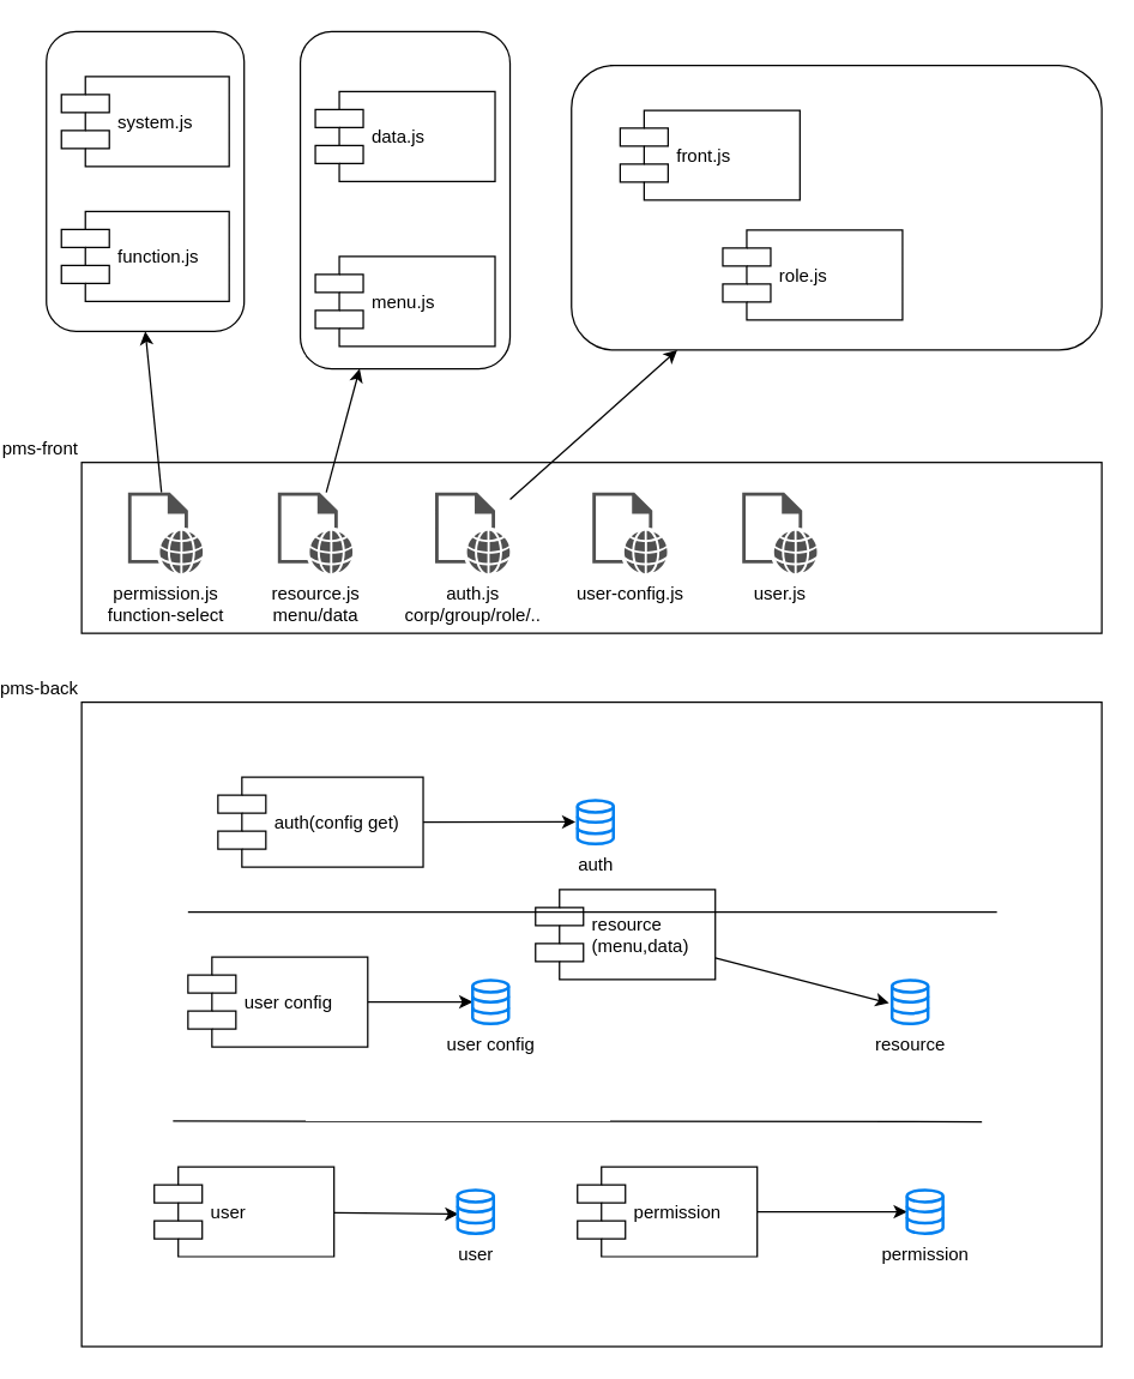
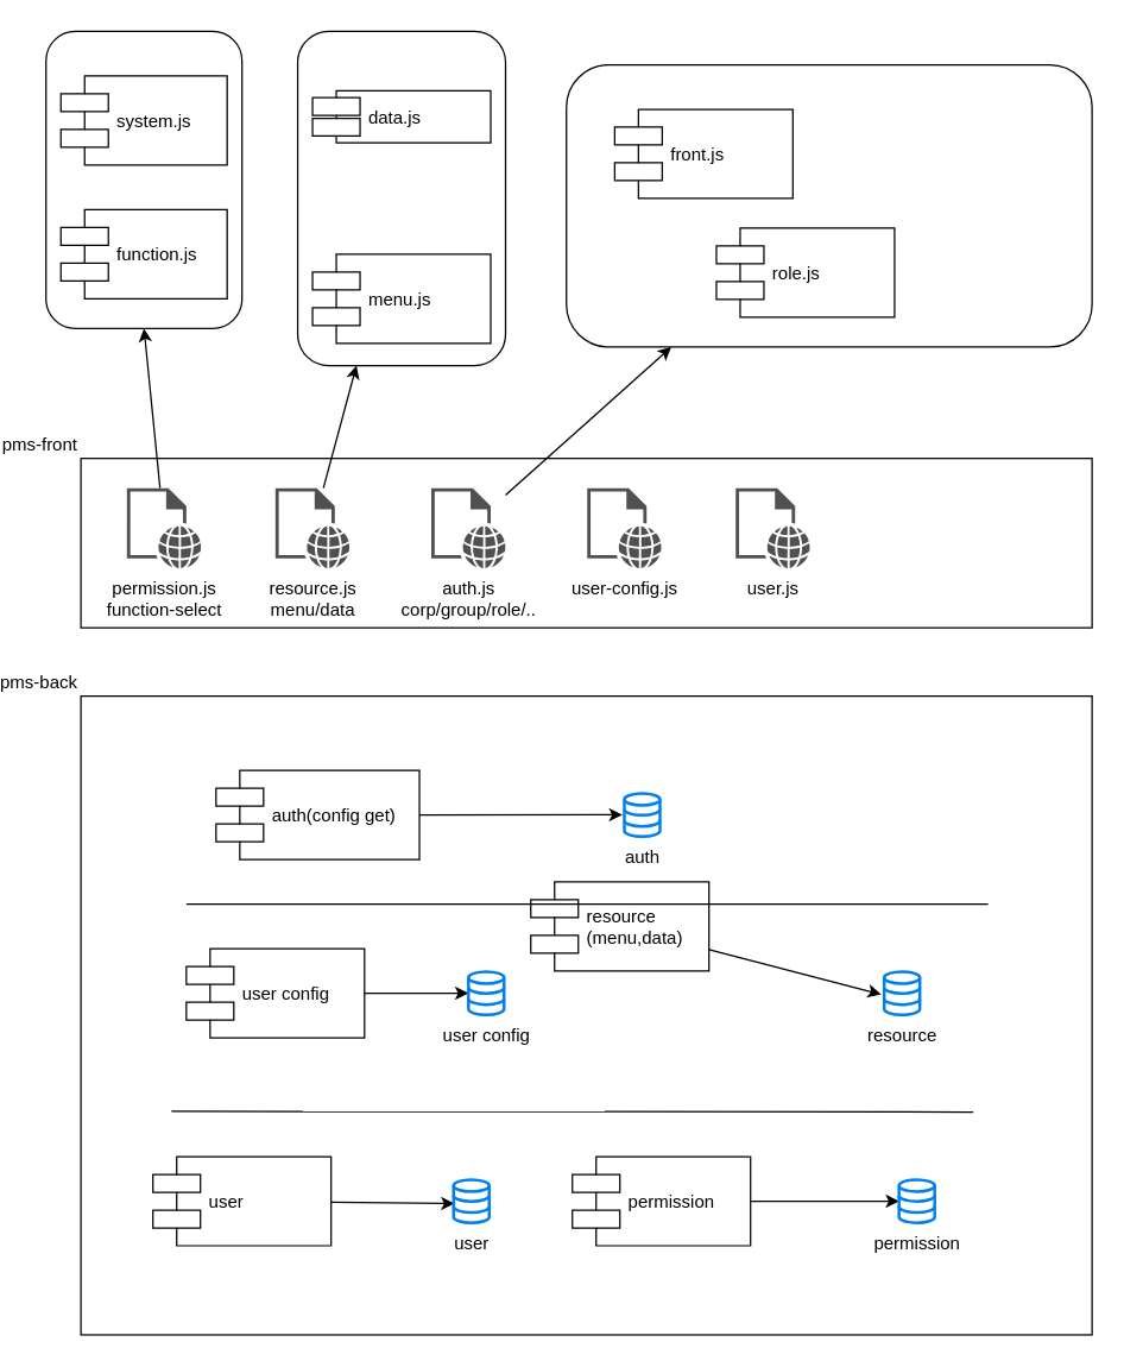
  <mxCell id="0" />
  <mxCell id="1" parent="0" />
  <mxCell id="2" value="pms-back" style="rounded=0;whiteSpace=wrap;html=1;verticalAlign=bottom;labelPosition=left;verticalLabelPosition=top;align=right;" parent="1" vertex="1"><mxGeometry x="44" y="468" width="681" height="430" as="geometry" /></mxCell>
  <mxCell id="3" style="edgeStyle=none;rounded=0;orthogonalLoop=1;jettySize=auto;html=1;entryX=-0.085;entryY=0.527;entryDx=0;entryDy=0;entryPerimeter=0;" parent="1" source="4" target="17" edge="1"><mxGeometry relative="1" as="geometry" /></mxCell>
  <mxCell id="4" value="resource&#10;(menu,data)" style="shape=component;align=left;spacingLeft=36;" parent="1" vertex="1"><mxGeometry x="347" y="593" width="120" height="60" as="geometry" /></mxCell>
  <mxCell id="5" value="" style="endArrow=none;html=1;" parent="1" edge="1"><mxGeometry width="50" height="50" relative="1" as="geometry"><mxPoint x="105" y="747.5" as="sourcePoint" /><mxPoint x="645" y="748" as="targetPoint" /></mxGeometry></mxCell>
  <mxCell id="6" style="edgeStyle=none;rounded=0;orthogonalLoop=1;jettySize=auto;html=1;" parent="1" source="7" target="19" edge="1"><mxGeometry relative="1" as="geometry" /></mxCell>
  <mxCell id="7" value="permission" style="shape=component;align=left;spacingLeft=36;" parent="1" vertex="1"><mxGeometry x="375" y="778" width="120" height="60" as="geometry" /></mxCell>
  <mxCell id="8" style="edgeStyle=none;rounded=0;orthogonalLoop=1;jettySize=auto;html=1;entryX=0.025;entryY=0.555;entryDx=0;entryDy=0;entryPerimeter=0;" parent="1" source="9" target="18" edge="1"><mxGeometry relative="1" as="geometry" /></mxCell>
  <mxCell id="9" value="user" style="shape=component;align=left;spacingLeft=36;" parent="1" vertex="1"><mxGeometry x="92.5" y="778" width="120" height="60" as="geometry" /></mxCell>
  <mxCell id="10" style="edgeStyle=none;rounded=0;orthogonalLoop=1;jettySize=auto;html=1;" parent="1" source="11" target="16" edge="1"><mxGeometry relative="1" as="geometry" /></mxCell>
  <mxCell id="11" value="user config" style="shape=component;align=left;spacingLeft=36;" parent="1" vertex="1"><mxGeometry x="115" y="638" width="120" height="60" as="geometry" /></mxCell>
  <mxCell id="12" value="" style="endArrow=none;html=1;" parent="1" edge="1"><mxGeometry width="50" height="50" relative="1" as="geometry"><mxPoint x="115" y="608" as="sourcePoint" /><mxPoint x="655" y="608" as="targetPoint" /><Array as="points"><mxPoint x="655" y="608" /></Array></mxGeometry></mxCell>
  <mxCell id="13" style="rounded=0;orthogonalLoop=1;jettySize=auto;html=1;entryX=-0.055;entryY=0.494;entryDx=0;entryDy=0;entryPerimeter=0;" parent="1" source="14" target="15" edge="1"><mxGeometry relative="1" as="geometry" /></mxCell>
  <mxCell id="14" value="auth(config get)" style="shape=component;align=left;spacingLeft=36;" parent="1" vertex="1"><mxGeometry x="135" y="518" width="137" height="60" as="geometry" /></mxCell>
- <mxCell id="15" value="auth" style="html=1;verticalLabelPosition=bottom;align=center;labelBackgroundColor=#ffffff;verticalAlign=top;strokeWidth=2;strokeColor=#0080F0;fillColor=#ffffff;shadow=0;dashed=0;shape=mxgraph.ios7.icons.data;" parent="1" vertex="1"><mxGeometry x="375" y="533.5" width="24" height="29.1" as="geometry" /></mxCell>
+ <mxCell id="15" value="auth" style="html=1;verticalLabelPosition=bottom;align=center;labelBackgroundColor=#ffffff;verticalAlign=top;strokeWidth=2;strokeColor=#0080F0;fillColor=#ffffff;shadow=0;dashed=0;shape=mxgraph.ios7.icons.data;" parent="1" vertex="1"><mxGeometry x="410" y="533.5" width="24" height="29.1" as="geometry" /></mxCell>
  <mxCell id="16" value="user config" style="html=1;verticalLabelPosition=bottom;align=center;labelBackgroundColor=#ffffff;verticalAlign=top;strokeWidth=2;strokeColor=#0080F0;fillColor=#ffffff;shadow=0;dashed=0;shape=mxgraph.ios7.icons.data;" parent="1" vertex="1"><mxGeometry x="305" y="653.5" width="24" height="29.1" as="geometry" /></mxCell>
  <mxCell id="17" value="resource" style="html=1;verticalLabelPosition=bottom;align=center;labelBackgroundColor=#ffffff;verticalAlign=top;strokeWidth=2;strokeColor=#0080F0;fillColor=#ffffff;shadow=0;dashed=0;shape=mxgraph.ios7.icons.data;" parent="1" vertex="1"><mxGeometry x="585" y="653.5" width="24" height="29.1" as="geometry" /></mxCell>
  <mxCell id="18" value="user" style="html=1;verticalLabelPosition=bottom;align=center;labelBackgroundColor=#ffffff;verticalAlign=top;strokeWidth=2;strokeColor=#0080F0;fillColor=#ffffff;shadow=0;dashed=0;shape=mxgraph.ios7.icons.data;" parent="1" vertex="1"><mxGeometry x="295" y="793.5" width="24" height="29.1" as="geometry" /></mxCell>
  <mxCell id="19" value="permission" style="html=1;verticalLabelPosition=bottom;align=center;labelBackgroundColor=#ffffff;verticalAlign=top;strokeWidth=2;strokeColor=#0080F0;fillColor=#ffffff;shadow=0;dashed=0;shape=mxgraph.ios7.icons.data;" parent="1" vertex="1"><mxGeometry x="595" y="793.5" width="24" height="29.1" as="geometry" /></mxCell>
  <mxCell id="20" value="pms-front" style="rounded=0;whiteSpace=wrap;html=1;verticalAlign=bottom;labelPosition=left;verticalLabelPosition=top;align=right;" parent="1" vertex="1"><mxGeometry x="44" y="308" width="681" height="114" as="geometry" /></mxCell>
  <mxCell id="21" style="edgeStyle=none;rounded=0;orthogonalLoop=1;jettySize=auto;html=1;entryX=0.5;entryY=1;entryDx=0;entryDy=0;" edge="1" parent="1" source="22" target="38"><mxGeometry relative="1" as="geometry" /></mxCell>
  <mxCell id="22" value="permission.js&lt;br&gt;function-select" style="pointerEvents=1;shadow=0;dashed=0;html=1;strokeColor=none;fillColor=#505050;labelPosition=center;verticalLabelPosition=bottom;verticalAlign=top;outlineConnect=0;align=center;shape=mxgraph.office.concepts.web_page;" parent="1" vertex="1"><mxGeometry x="75" y="328" width="50" height="54" as="geometry" /></mxCell>
  <mxCell id="23" style="edgeStyle=none;rounded=0;orthogonalLoop=1;jettySize=auto;html=1;" edge="1" parent="1" source="24" target="34"><mxGeometry relative="1" as="geometry" /></mxCell>
  <mxCell id="24" value="resource.js&lt;br&gt;menu/data" style="pointerEvents=1;shadow=0;dashed=0;html=1;strokeColor=none;fillColor=#505050;labelPosition=center;verticalLabelPosition=bottom;verticalAlign=top;outlineConnect=0;align=center;shape=mxgraph.office.concepts.web_page;" parent="1" vertex="1"><mxGeometry x="175" y="328" width="50" height="54" as="geometry" /></mxCell>
  <mxCell id="25" style="rounded=0;orthogonalLoop=1;jettySize=auto;html=1;" edge="1" parent="1" source="26" target="30"><mxGeometry relative="1" as="geometry"><mxPoint x="317.958" y="258" as="targetPoint" /></mxGeometry></mxCell>
  <mxCell id="26" value="auth.js&lt;br&gt;corp/group/role/.." style="pointerEvents=1;shadow=0;dashed=0;html=1;strokeColor=none;fillColor=#505050;labelPosition=center;verticalLabelPosition=bottom;verticalAlign=top;outlineConnect=0;align=center;shape=mxgraph.office.concepts.web_page;" parent="1" vertex="1"><mxGeometry x="280" y="328" width="50" height="54" as="geometry" /></mxCell>
  <mxCell id="27" value="user-config.js" style="pointerEvents=1;shadow=0;dashed=0;html=1;strokeColor=none;fillColor=#505050;labelPosition=center;verticalLabelPosition=bottom;verticalAlign=top;outlineConnect=0;align=center;shape=mxgraph.office.concepts.web_page;" parent="1" vertex="1"><mxGeometry x="385" y="328" width="50" height="54" as="geometry" /></mxCell>
  <mxCell id="28" value="user.js" style="pointerEvents=1;shadow=0;dashed=0;html=1;strokeColor=none;fillColor=#505050;labelPosition=center;verticalLabelPosition=bottom;verticalAlign=top;outlineConnect=0;align=center;shape=mxgraph.office.concepts.web_page;" parent="1" vertex="1"><mxGeometry x="485" y="328" width="50" height="54" as="geometry" /></mxCell>
  <mxCell id="29" value="" style="group" vertex="1" connectable="0" parent="1"><mxGeometry x="371" y="43" width="354" height="190" as="geometry" /></mxCell>
  <mxCell id="30" value="" style="rounded=1;whiteSpace=wrap;html=1;" vertex="1" parent="29"><mxGeometry width="354" height="190" as="geometry" /></mxCell>
  <mxCell id="31" value="front.js" style="shape=component;align=left;spacingLeft=36;" vertex="1" parent="29"><mxGeometry x="32.5" y="30" width="120" height="60" as="geometry" /></mxCell>
  <mxCell id="32" value="role.js" style="shape=component;align=left;spacingLeft=36;" vertex="1" parent="29"><mxGeometry x="101" y="110" width="120" height="60" as="geometry" /></mxCell>
  <mxCell id="33" value="" style="group" vertex="1" connectable="0" parent="1"><mxGeometry x="190" y="20.5" width="140" height="225" as="geometry" /></mxCell>
  <mxCell id="34" value="" style="rounded=1;whiteSpace=wrap;html=1;" vertex="1" parent="33"><mxGeometry width="140" height="225" as="geometry" /></mxCell>
  <mxCell id="35" value="menu.js" style="shape=component;align=left;spacingLeft=36;" vertex="1" parent="33"><mxGeometry x="10" y="150" width="120" height="60" as="geometry" /></mxCell>
- <mxCell id="36" value="data.js" style="shape=component;align=left;spacingLeft=36;" vertex="1" parent="33"><mxGeometry x="10" y="40" width="120" height="60" as="geometry" /></mxCell>
+ <mxCell id="36" value="data.js" style="shape=component;align=left;spacingLeft=36;" vertex="1" parent="33"><mxGeometry x="10" y="40" width="120" height="35" as="geometry" /></mxCell>
  <mxCell id="37" value="" style="group" vertex="1" connectable="0" parent="1"><mxGeometry x="20.5" y="20.5" width="132" height="200" as="geometry" /></mxCell>
  <mxCell id="38" value="" style="rounded=1;whiteSpace=wrap;html=1;" vertex="1" parent="37"><mxGeometry width="132" height="200" as="geometry" /></mxCell>
  <mxCell id="39" value="function.js" style="shape=component;align=left;spacingLeft=36;" vertex="1" parent="37"><mxGeometry x="10" y="120" width="112" height="60" as="geometry" /></mxCell>
  <mxCell id="40" value="system.js" style="shape=component;align=left;spacingLeft=36;" vertex="1" parent="37"><mxGeometry x="10" y="30" width="112" height="60" as="geometry" /></mxCell>
